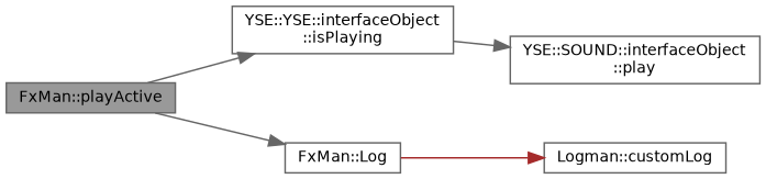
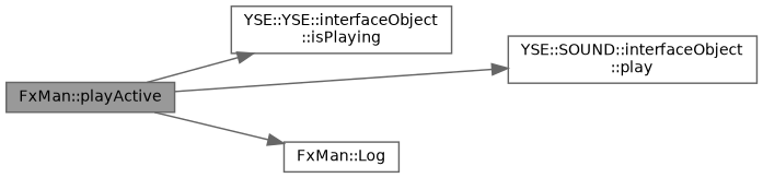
  digraph {
    rankdir=LR
    node [color=grey40 fillcolor=white fontname=Helvetica fontsize=10 shape=box style=filled]
    edge [color=gray40 fontname=Helvetica fontsize=10 labelfontname=Helvetica labelfontsize=10 style=solid]
    n1 [color=gray40 fillcolor=grey60 fontcolor=black height=0.2 label="FxMan::playActive" width=0.4]
    n2 [height=0.2 label="YSE::YSE::interfaceObject\l::isPlaying" width=0.4]
    n3 [height=0.2 label="FxMan::Log" width=0.4]
    n4 [height=0.2 label="YSE::SOUND::interfaceObject\l::play" width=0.4]
-   n5 [height=0.2 label="Logman::customLog" width=0.4]
    n1 -> n2
    n1 -> n3
-   n2 -> n4
-   n3 -> n5 [color=brown]
+   n1 -> n4
  }
